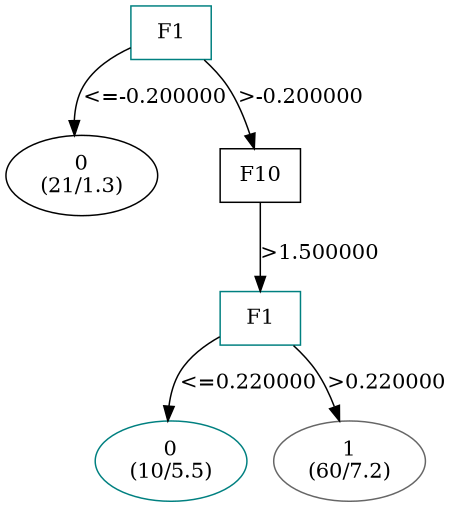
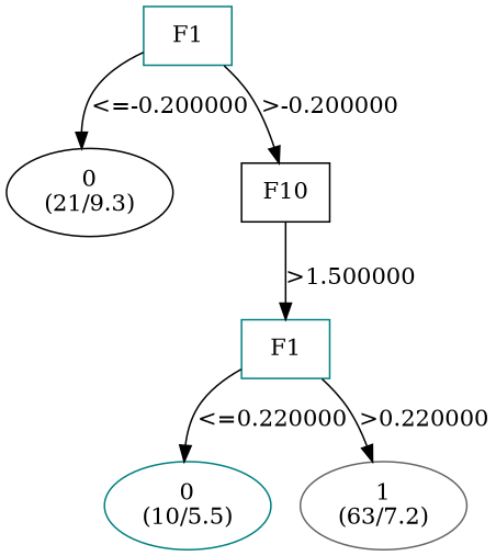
  digraph {
    node [color=teal shape=box]
    n1 [label="F1\n"]
-   n2 [color=black label="0\n(21/1.3)" shape=ellipse]
+   n2 [color=black label="0\n(21/9.3)" shape=ellipse]
    n3 [color=black label="F10\n"]
    n4 [label="F1\n"]
    n5 [label="0\n(10/5.5)" shape=ellipse]
-   n6 [color=gray40 label="1\n(60/7.2)" shape=ellipse]
+   n6 [color=gray40 label="1\n(63/7.2)" shape=ellipse]
    n1 -> n2 [label="<=-0.200000"]
    n1 -> n3 [label=">-0.200000"]
    n3 -> n4 [label=">1.500000"]
    n4 -> n5 [label="<=0.220000"]
    n4 -> n6 [label=">0.220000"]
  }
